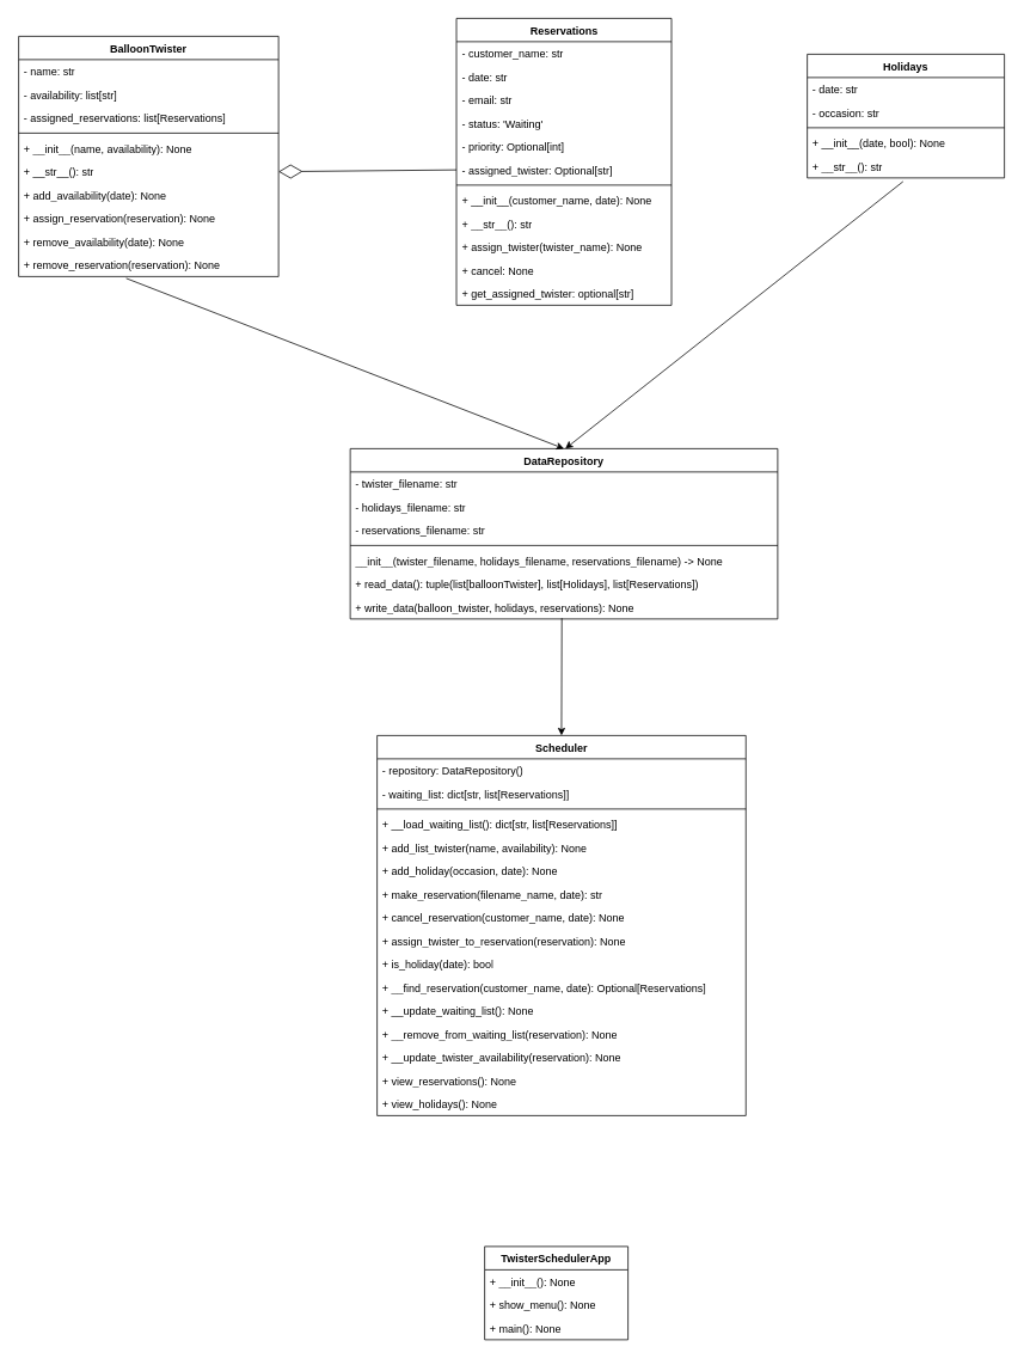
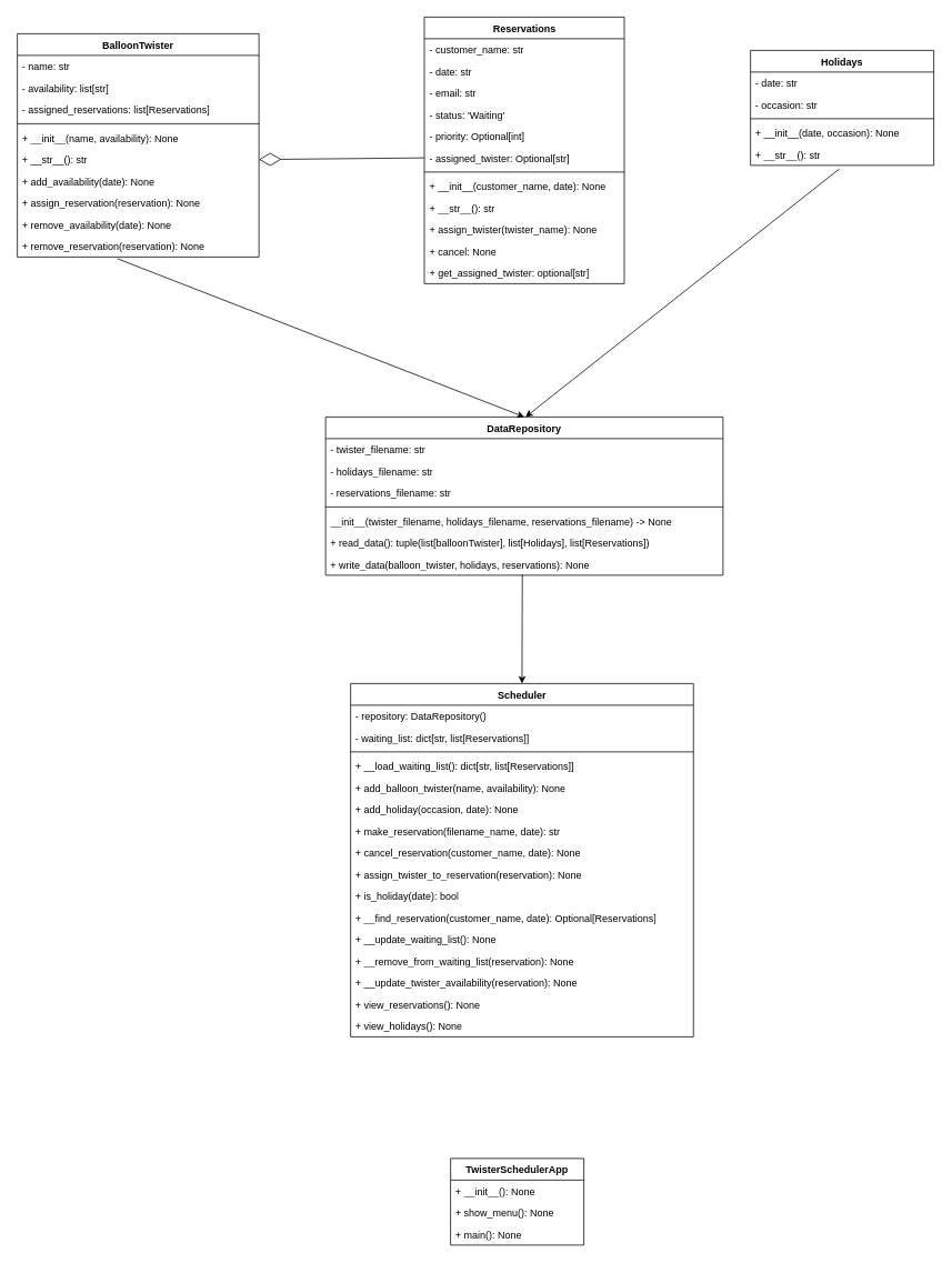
  <mxCell id="0" />
  <mxCell id="1" parent="0" />
  <mxCell id="2" value="BalloonTwister" style="swimlane;fontStyle=1;align=center;verticalAlign=top;childLayout=stackLayout;horizontal=1;startSize=26;horizontalStack=0;resizeParent=1;resizeParentMax=0;resizeLast=0;collapsible=1;marginBottom=0;whiteSpace=wrap;html=1;" parent="1" vertex="1"><mxGeometry x="20" y="40" width="290" height="268" as="geometry" /></mxCell>
  <mxCell id="3" value="- name: str&lt;div&gt;&lt;br&gt;&lt;/div&gt;" style="text;strokeColor=none;fillColor=none;align=left;verticalAlign=top;spacingLeft=4;spacingRight=4;overflow=hidden;rotatable=0;points=[[0,0.5],[1,0.5]];portConstraint=eastwest;whiteSpace=wrap;html=1;" parent="2" vertex="1"><mxGeometry y="26" width="290" height="26" as="geometry" /></mxCell>
  <mxCell id="4" value="- availability: list[str]&lt;div&gt;&lt;br&gt;&lt;/div&gt;" style="text;strokeColor=none;fillColor=none;align=left;verticalAlign=top;spacingLeft=4;spacingRight=4;overflow=hidden;rotatable=0;points=[[0,0.5],[1,0.5]];portConstraint=eastwest;whiteSpace=wrap;html=1;" parent="2" vertex="1"><mxGeometry y="52" width="290" height="26" as="geometry" /></mxCell>
  <mxCell id="5" value="- assigned_reservations: list[Reservations]" style="text;strokeColor=none;fillColor=none;align=left;verticalAlign=top;spacingLeft=4;spacingRight=4;overflow=hidden;rotatable=0;points=[[0,0.5],[1,0.5]];portConstraint=eastwest;whiteSpace=wrap;html=1;" parent="2" vertex="1"><mxGeometry y="78" width="290" height="26" as="geometry" /></mxCell>
  <mxCell id="6" value="" style="line;strokeWidth=1;fillColor=none;align=left;verticalAlign=middle;spacingTop=-1;spacingLeft=3;spacingRight=3;rotatable=0;labelPosition=right;points=[];portConstraint=eastwest;strokeColor=inherit;" parent="2" vertex="1"><mxGeometry y="104" width="290" height="8" as="geometry" /></mxCell>
  <mxCell id="7" value="+ __init__(name, availability): None" style="text;strokeColor=none;fillColor=none;align=left;verticalAlign=top;spacingLeft=4;spacingRight=4;overflow=hidden;rotatable=0;points=[[0,0.5],[1,0.5]];portConstraint=eastwest;whiteSpace=wrap;html=1;" parent="2" vertex="1"><mxGeometry y="112" width="290" height="26" as="geometry" /></mxCell>
  <mxCell id="8" value="+ __str__(): str" style="text;strokeColor=none;fillColor=none;align=left;verticalAlign=top;spacingLeft=4;spacingRight=4;overflow=hidden;rotatable=0;points=[[0,0.5],[1,0.5]];portConstraint=eastwest;whiteSpace=wrap;html=1;" parent="2" vertex="1"><mxGeometry y="138" width="290" height="26" as="geometry" /></mxCell>
  <mxCell id="9" value="+ add_availability(date): None" style="text;strokeColor=none;fillColor=none;align=left;verticalAlign=top;spacingLeft=4;spacingRight=4;overflow=hidden;rotatable=0;points=[[0,0.5],[1,0.5]];portConstraint=eastwest;whiteSpace=wrap;html=1;" parent="2" vertex="1"><mxGeometry y="164" width="290" height="26" as="geometry" /></mxCell>
  <mxCell id="10" value="+ assign_reservation(reservation): None" style="text;strokeColor=none;fillColor=none;align=left;verticalAlign=top;spacingLeft=4;spacingRight=4;overflow=hidden;rotatable=0;points=[[0,0.5],[1,0.5]];portConstraint=eastwest;whiteSpace=wrap;html=1;" parent="2" vertex="1"><mxGeometry y="190" width="290" height="26" as="geometry" /></mxCell>
  <mxCell id="11" value="+ remove_availability(date): None" style="text;strokeColor=none;fillColor=none;align=left;verticalAlign=top;spacingLeft=4;spacingRight=4;overflow=hidden;rotatable=0;points=[[0,0.5],[1,0.5]];portConstraint=eastwest;whiteSpace=wrap;html=1;" parent="2" vertex="1"><mxGeometry y="216" width="290" height="26" as="geometry" /></mxCell>
  <mxCell id="12" value="+ remove_reservation(reservation): None" style="text;strokeColor=none;fillColor=none;align=left;verticalAlign=top;spacingLeft=4;spacingRight=4;overflow=hidden;rotatable=0;points=[[0,0.5],[1,0.5]];portConstraint=eastwest;whiteSpace=wrap;html=1;" parent="2" vertex="1"><mxGeometry y="242" width="290" height="26" as="geometry" /></mxCell>
  <mxCell id="13" value="Holidays" style="swimlane;fontStyle=1;align=center;verticalAlign=top;childLayout=stackLayout;horizontal=1;startSize=26;horizontalStack=0;resizeParent=1;resizeParentMax=0;resizeLast=0;collapsible=1;marginBottom=0;whiteSpace=wrap;html=1;" parent="1" vertex="1"><mxGeometry x="900" y="60" width="220" height="138" as="geometry" /></mxCell>
  <mxCell id="14" value="- date: str" style="text;strokeColor=none;fillColor=none;align=left;verticalAlign=top;spacingLeft=4;spacingRight=4;overflow=hidden;rotatable=0;points=[[0,0.5],[1,0.5]];portConstraint=eastwest;whiteSpace=wrap;html=1;" parent="13" vertex="1"><mxGeometry y="26" width="220" height="26" as="geometry" /></mxCell>
  <mxCell id="15" value="- occasion: str" style="text;strokeColor=none;fillColor=none;align=left;verticalAlign=top;spacingLeft=4;spacingRight=4;overflow=hidden;rotatable=0;points=[[0,0.5],[1,0.5]];portConstraint=eastwest;whiteSpace=wrap;html=1;" parent="13" vertex="1"><mxGeometry y="52" width="220" height="26" as="geometry" /></mxCell>
  <mxCell id="16" value="" style="line;strokeWidth=1;fillColor=none;align=left;verticalAlign=middle;spacingTop=-1;spacingLeft=3;spacingRight=3;rotatable=0;labelPosition=right;points=[];portConstraint=eastwest;strokeColor=inherit;" parent="13" vertex="1"><mxGeometry y="78" width="220" height="8" as="geometry" /></mxCell>
- <mxCell id="17" value="+ __init__(date, bool): None" style="text;strokeColor=none;fillColor=none;align=left;verticalAlign=top;spacingLeft=4;spacingRight=4;overflow=hidden;rotatable=0;points=[[0,0.5],[1,0.5]];portConstraint=eastwest;whiteSpace=wrap;html=1;" parent="13" vertex="1"><mxGeometry y="86" width="220" height="26" as="geometry" /></mxCell>
+ <mxCell id="17" value="+ __init__(date, occasion): None" style="text;strokeColor=none;fillColor=none;align=left;verticalAlign=top;spacingLeft=4;spacingRight=4;overflow=hidden;rotatable=0;points=[[0,0.5],[1,0.5]];portConstraint=eastwest;whiteSpace=wrap;html=1;" parent="13" vertex="1"><mxGeometry y="86" width="220" height="26" as="geometry" /></mxCell>
  <mxCell id="18" value="+ __str__(): str" style="text;strokeColor=none;fillColor=none;align=left;verticalAlign=top;spacingLeft=4;spacingRight=4;overflow=hidden;rotatable=0;points=[[0,0.5],[1,0.5]];portConstraint=eastwest;whiteSpace=wrap;html=1;" parent="13" vertex="1"><mxGeometry y="112" width="220" height="26" as="geometry" /></mxCell>
  <mxCell id="19" value="Reservations" style="swimlane;fontStyle=1;align=center;verticalAlign=top;childLayout=stackLayout;horizontal=1;startSize=26;horizontalStack=0;resizeParent=1;resizeParentMax=0;resizeLast=0;collapsible=1;marginBottom=0;whiteSpace=wrap;html=1;" parent="1" vertex="1"><mxGeometry x="508.5" y="20" width="240" height="320" as="geometry" /></mxCell>
  <mxCell id="20" value="- customer_name: str" style="text;strokeColor=none;fillColor=none;align=left;verticalAlign=top;spacingLeft=4;spacingRight=4;overflow=hidden;rotatable=0;points=[[0,0.5],[1,0.5]];portConstraint=eastwest;whiteSpace=wrap;html=1;" parent="19" vertex="1"><mxGeometry y="26" width="240" height="26" as="geometry" /></mxCell>
  <mxCell id="21" value="- date: str" style="text;strokeColor=none;fillColor=none;align=left;verticalAlign=top;spacingLeft=4;spacingRight=4;overflow=hidden;rotatable=0;points=[[0,0.5],[1,0.5]];portConstraint=eastwest;whiteSpace=wrap;html=1;" vertex="1" parent="19"><mxGeometry y="52" width="240" height="26" as="geometry" /></mxCell>
  <mxCell id="22" value="- email: str" style="text;strokeColor=none;fillColor=none;align=left;verticalAlign=top;spacingLeft=4;spacingRight=4;overflow=hidden;rotatable=0;points=[[0,0.5],[1,0.5]];portConstraint=eastwest;whiteSpace=wrap;html=1;" parent="19" vertex="1"><mxGeometry y="78" width="240" height="26" as="geometry" /></mxCell>
  <mxCell id="23" value="- status: 'Waiting'" style="text;strokeColor=none;fillColor=none;align=left;verticalAlign=top;spacingLeft=4;spacingRight=4;overflow=hidden;rotatable=0;points=[[0,0.5],[1,0.5]];portConstraint=eastwest;whiteSpace=wrap;html=1;" parent="19" vertex="1"><mxGeometry y="104" width="240" height="26" as="geometry" /></mxCell>
  <mxCell id="24" value="- priority: Optional[int]" style="text;strokeColor=none;fillColor=none;align=left;verticalAlign=top;spacingLeft=4;spacingRight=4;overflow=hidden;rotatable=0;points=[[0,0.5],[1,0.5]];portConstraint=eastwest;whiteSpace=wrap;html=1;" parent="19" vertex="1"><mxGeometry y="130" width="240" height="26" as="geometry" /></mxCell>
  <mxCell id="25" value="- assigned_twister: Optional[str]" style="text;strokeColor=none;fillColor=none;align=left;verticalAlign=top;spacingLeft=4;spacingRight=4;overflow=hidden;rotatable=0;points=[[0,0.5],[1,0.5]];portConstraint=eastwest;whiteSpace=wrap;html=1;" parent="19" vertex="1"><mxGeometry y="156" width="240" height="26" as="geometry" /></mxCell>
  <mxCell id="26" value="" style="line;strokeWidth=1;fillColor=none;align=left;verticalAlign=middle;spacingTop=-1;spacingLeft=3;spacingRight=3;rotatable=0;labelPosition=right;points=[];portConstraint=eastwest;strokeColor=inherit;" parent="19" vertex="1"><mxGeometry y="182" width="240" height="8" as="geometry" /></mxCell>
  <mxCell id="27" value="+ __init__(customer_name, date): None" style="text;strokeColor=none;fillColor=none;align=left;verticalAlign=top;spacingLeft=4;spacingRight=4;overflow=hidden;rotatable=0;points=[[0,0.5],[1,0.5]];portConstraint=eastwest;whiteSpace=wrap;html=1;" parent="19" vertex="1"><mxGeometry y="190" width="240" height="26" as="geometry" /></mxCell>
  <mxCell id="28" value="+ __str__(): str" style="text;strokeColor=none;fillColor=none;align=left;verticalAlign=top;spacingLeft=4;spacingRight=4;overflow=hidden;rotatable=0;points=[[0,0.5],[1,0.5]];portConstraint=eastwest;whiteSpace=wrap;html=1;" parent="19" vertex="1"><mxGeometry y="216" width="240" height="26" as="geometry" /></mxCell>
  <mxCell id="29" value="+ assign_twister(twister_name): None" style="text;strokeColor=none;fillColor=none;align=left;verticalAlign=top;spacingLeft=4;spacingRight=4;overflow=hidden;rotatable=0;points=[[0,0.5],[1,0.5]];portConstraint=eastwest;whiteSpace=wrap;html=1;" parent="19" vertex="1"><mxGeometry y="242" width="240" height="26" as="geometry" /></mxCell>
  <mxCell id="30" value="+ cancel: None" style="text;strokeColor=none;fillColor=none;align=left;verticalAlign=top;spacingLeft=4;spacingRight=4;overflow=hidden;rotatable=0;points=[[0,0.5],[1,0.5]];portConstraint=eastwest;whiteSpace=wrap;html=1;" parent="19" vertex="1"><mxGeometry y="268" width="240" height="26" as="geometry" /></mxCell>
  <mxCell id="31" value="+ get_assigned_twister: optional[str]" style="text;strokeColor=none;fillColor=none;align=left;verticalAlign=top;spacingLeft=4;spacingRight=4;overflow=hidden;rotatable=0;points=[[0,0.5],[1,0.5]];portConstraint=eastwest;whiteSpace=wrap;html=1;" parent="19" vertex="1"><mxGeometry y="294" width="240" height="26" as="geometry" /></mxCell>
  <mxCell id="32" value="Scheduler" style="swimlane;fontStyle=1;align=center;verticalAlign=top;childLayout=stackLayout;horizontal=1;startSize=26;horizontalStack=0;resizeParent=1;resizeParentMax=0;resizeLast=0;collapsible=1;marginBottom=0;whiteSpace=wrap;html=1;" parent="1" vertex="1"><mxGeometry x="420" y="820" width="411.5" height="424" as="geometry" /></mxCell>
  <mxCell id="33" value="&lt;span style=&quot;background-color: rgb(255, 255, 255);&quot;&gt;- repository: DataRepository()&lt;/span&gt;" style="text;strokeColor=none;fillColor=none;align=left;verticalAlign=top;spacingLeft=4;spacingRight=4;overflow=hidden;rotatable=0;points=[[0,0.5],[1,0.5]];portConstraint=eastwest;whiteSpace=wrap;html=1;" parent="32" vertex="1"><mxGeometry y="26" width="411.5" height="26" as="geometry" /></mxCell>
  <mxCell id="34" value="&lt;span style=&quot;background-color: rgb(255, 255, 255);&quot;&gt;- waiting_list: dict[str, list[Reservations]]&lt;/span&gt;" style="text;strokeColor=none;fillColor=none;align=left;verticalAlign=top;spacingLeft=4;spacingRight=4;overflow=hidden;rotatable=0;points=[[0,0.5],[1,0.5]];portConstraint=eastwest;whiteSpace=wrap;html=1;" parent="32" vertex="1"><mxGeometry y="52" width="411.5" height="26" as="geometry" /></mxCell>
  <mxCell id="35" value="" style="line;strokeWidth=1;fillColor=none;align=left;verticalAlign=middle;spacingTop=-1;spacingLeft=3;spacingRight=3;rotatable=0;labelPosition=right;points=[];portConstraint=eastwest;strokeColor=inherit;" parent="32" vertex="1"><mxGeometry y="78" width="411.5" height="8" as="geometry" /></mxCell>
  <mxCell id="36" value="+ __load_waiting_list(): dict[str, list[Reservations]]" style="text;strokeColor=none;fillColor=none;align=left;verticalAlign=top;spacingLeft=4;spacingRight=4;overflow=hidden;rotatable=0;points=[[0,0.5],[1,0.5]];portConstraint=eastwest;whiteSpace=wrap;html=1;" parent="32" vertex="1"><mxGeometry y="86" width="411.5" height="26" as="geometry" /></mxCell>
- <mxCell id="37" value="+ add_list_twister(name, availability): None" style="text;strokeColor=none;fillColor=none;align=left;verticalAlign=top;spacingLeft=4;spacingRight=4;overflow=hidden;rotatable=0;points=[[0,0.5],[1,0.5]];portConstraint=eastwest;whiteSpace=wrap;html=1;" parent="32" vertex="1"><mxGeometry y="112" width="411.5" height="26" as="geometry" /></mxCell>
+ <mxCell id="37" value="+ add_balloon_twister(name, availability): None" style="text;strokeColor=none;fillColor=none;align=left;verticalAlign=top;spacingLeft=4;spacingRight=4;overflow=hidden;rotatable=0;points=[[0,0.5],[1,0.5]];portConstraint=eastwest;whiteSpace=wrap;html=1;" parent="32" vertex="1"><mxGeometry y="112" width="411.5" height="26" as="geometry" /></mxCell>
  <mxCell id="38" value="+ add_holiday(occasion, date): None" style="text;strokeColor=none;fillColor=none;align=left;verticalAlign=top;spacingLeft=4;spacingRight=4;overflow=hidden;rotatable=0;points=[[0,0.5],[1,0.5]];portConstraint=eastwest;whiteSpace=wrap;html=1;" parent="32" vertex="1"><mxGeometry y="138" width="411.5" height="26" as="geometry" /></mxCell>
  <mxCell id="39" value="+ make_reservation(filename_name, date): str" style="text;strokeColor=none;fillColor=none;align=left;verticalAlign=top;spacingLeft=4;spacingRight=4;overflow=hidden;rotatable=0;points=[[0,0.5],[1,0.5]];portConstraint=eastwest;whiteSpace=wrap;html=1;" parent="32" vertex="1"><mxGeometry y="164" width="411.5" height="26" as="geometry" /></mxCell>
  <mxCell id="40" value="+ cancel_reservation(customer_name, date): None" style="text;strokeColor=none;fillColor=none;align=left;verticalAlign=top;spacingLeft=4;spacingRight=4;overflow=hidden;rotatable=0;points=[[0,0.5],[1,0.5]];portConstraint=eastwest;whiteSpace=wrap;html=1;" parent="32" vertex="1"><mxGeometry y="190" width="411.5" height="26" as="geometry" /></mxCell>
  <mxCell id="41" value="+ assign_twister_to_reservation(reservation): None" style="text;strokeColor=none;fillColor=none;align=left;verticalAlign=top;spacingLeft=4;spacingRight=4;overflow=hidden;rotatable=0;points=[[0,0.5],[1,0.5]];portConstraint=eastwest;whiteSpace=wrap;html=1;" parent="32" vertex="1"><mxGeometry y="216" width="411.5" height="26" as="geometry" /></mxCell>
  <mxCell id="42" value="+ is_holiday(date): bool" style="text;strokeColor=none;fillColor=none;align=left;verticalAlign=top;spacingLeft=4;spacingRight=4;overflow=hidden;rotatable=0;points=[[0,0.5],[1,0.5]];portConstraint=eastwest;whiteSpace=wrap;html=1;" parent="32" vertex="1"><mxGeometry y="242" width="411.5" height="26" as="geometry" /></mxCell>
  <mxCell id="43" value="+ __find_reservation(customer_name, date): Optional[Reservations]" style="text;strokeColor=none;fillColor=none;align=left;verticalAlign=top;spacingLeft=4;spacingRight=4;overflow=hidden;rotatable=0;points=[[0,0.5],[1,0.5]];portConstraint=eastwest;whiteSpace=wrap;html=1;" parent="32" vertex="1"><mxGeometry y="268" width="411.5" height="26" as="geometry" /></mxCell>
  <mxCell id="44" value="+ __update_waiting_list(): None" style="text;strokeColor=none;fillColor=none;align=left;verticalAlign=top;spacingLeft=4;spacingRight=4;overflow=hidden;rotatable=0;points=[[0,0.5],[1,0.5]];portConstraint=eastwest;whiteSpace=wrap;html=1;" parent="32" vertex="1"><mxGeometry y="294" width="411.5" height="26" as="geometry" /></mxCell>
  <mxCell id="45" value="+ __remove_from_waiting_list(reservation): None" style="text;strokeColor=none;fillColor=none;align=left;verticalAlign=top;spacingLeft=4;spacingRight=4;overflow=hidden;rotatable=0;points=[[0,0.5],[1,0.5]];portConstraint=eastwest;whiteSpace=wrap;html=1;" parent="32" vertex="1"><mxGeometry y="320" width="411.5" height="26" as="geometry" /></mxCell>
  <mxCell id="46" value="+ __update_twister_availability(reservation): None" style="text;strokeColor=none;fillColor=none;align=left;verticalAlign=top;spacingLeft=4;spacingRight=4;overflow=hidden;rotatable=0;points=[[0,0.5],[1,0.5]];portConstraint=eastwest;whiteSpace=wrap;html=1;" parent="32" vertex="1"><mxGeometry y="346" width="411.5" height="26" as="geometry" /></mxCell>
  <mxCell id="47" value="+ view_reservations(): None" style="text;strokeColor=none;fillColor=none;align=left;verticalAlign=top;spacingLeft=4;spacingRight=4;overflow=hidden;rotatable=0;points=[[0,0.5],[1,0.5]];portConstraint=eastwest;whiteSpace=wrap;html=1;" parent="32" vertex="1"><mxGeometry y="372" width="411.5" height="26" as="geometry" /></mxCell>
  <mxCell id="48" value="+ view_holidays(): None" style="text;strokeColor=none;fillColor=none;align=left;verticalAlign=top;spacingLeft=4;spacingRight=4;overflow=hidden;rotatable=0;points=[[0,0.5],[1,0.5]];portConstraint=eastwest;whiteSpace=wrap;html=1;" parent="32" vertex="1"><mxGeometry y="398" width="411.5" height="26" as="geometry" /></mxCell>
  <mxCell id="49" value="DataRepository" style="swimlane;fontStyle=1;align=center;verticalAlign=top;childLayout=stackLayout;horizontal=1;startSize=26;horizontalStack=0;resizeParent=1;resizeParentMax=0;resizeLast=0;collapsible=1;marginBottom=0;whiteSpace=wrap;html=1;" parent="1" vertex="1"><mxGeometry x="390" y="500" width="477" height="190" as="geometry" /></mxCell>
  <mxCell id="50" value="- twister_filename: str" style="text;strokeColor=none;fillColor=none;align=left;verticalAlign=top;spacingLeft=4;spacingRight=4;overflow=hidden;rotatable=0;points=[[0,0.5],[1,0.5]];portConstraint=eastwest;whiteSpace=wrap;html=1;" parent="49" vertex="1"><mxGeometry y="26" width="477" height="26" as="geometry" /></mxCell>
  <mxCell id="51" value="- holidays_filename: str" style="text;strokeColor=none;fillColor=none;align=left;verticalAlign=top;spacingLeft=4;spacingRight=4;overflow=hidden;rotatable=0;points=[[0,0.5],[1,0.5]];portConstraint=eastwest;whiteSpace=wrap;html=1;" parent="49" vertex="1"><mxGeometry y="52" width="477" height="26" as="geometry" /></mxCell>
  <mxCell id="52" value="- reservations_filename: str" style="text;strokeColor=none;fillColor=none;align=left;verticalAlign=top;spacingLeft=4;spacingRight=4;overflow=hidden;rotatable=0;points=[[0,0.5],[1,0.5]];portConstraint=eastwest;whiteSpace=wrap;html=1;" parent="49" vertex="1"><mxGeometry y="78" width="477" height="26" as="geometry" /></mxCell>
  <mxCell id="53" value="" style="line;strokeWidth=1;fillColor=none;align=left;verticalAlign=middle;spacingTop=-1;spacingLeft=3;spacingRight=3;rotatable=0;labelPosition=right;points=[];portConstraint=eastwest;strokeColor=inherit;" parent="49" vertex="1"><mxGeometry y="104" width="477" height="8" as="geometry" /></mxCell>
  <mxCell id="54" value="__init__(twister_filename, holidays_filename, reservations_filename) -&amp;gt; None" style="text;strokeColor=none;fillColor=none;align=left;verticalAlign=top;spacingLeft=4;spacingRight=4;overflow=hidden;rotatable=0;points=[[0,0.5],[1,0.5]];portConstraint=eastwest;whiteSpace=wrap;html=1;" parent="49" vertex="1"><mxGeometry y="112" width="477" height="26" as="geometry" /></mxCell>
  <mxCell id="55" value="+ read_data(): tuple(list[balloonTwister], list[Holidays], list[Reservations])" style="text;strokeColor=none;fillColor=none;align=left;verticalAlign=top;spacingLeft=4;spacingRight=4;overflow=hidden;rotatable=0;points=[[0,0.5],[1,0.5]];portConstraint=eastwest;whiteSpace=wrap;html=1;" parent="49" vertex="1"><mxGeometry y="138" width="477" height="26" as="geometry" /></mxCell>
  <mxCell id="56" value="+ write_data(balloon_twister, holidays, reservations): None" style="text;strokeColor=none;fillColor=none;align=left;verticalAlign=top;spacingLeft=4;spacingRight=4;overflow=hidden;rotatable=0;points=[[0,0.5],[1,0.5]];portConstraint=eastwest;whiteSpace=wrap;html=1;" parent="49" vertex="1"><mxGeometry y="164" width="477" height="26" as="geometry" /></mxCell>
  <mxCell id="57" value="" style="endArrow=diamondThin;endFill=0;endSize=24;html=1;rounded=0;entryX=1;entryY=0.5;entryDx=0;entryDy=0;exitX=0;exitY=0.5;exitDx=0;exitDy=0;" parent="1" source="25" target="8" edge="1"><mxGeometry width="160" relative="1" as="geometry"><mxPoint x="460" y="320" as="sourcePoint" /><mxPoint x="620" y="320" as="targetPoint" /></mxGeometry></mxCell>
  <mxCell id="58" value="" style="endArrow=classic;html=1;rounded=0;entryX=0.5;entryY=0;entryDx=0;entryDy=0;" parent="1" target="49" edge="1"><mxGeometry width="50" height="50" relative="1" as="geometry"><mxPoint x="140" y="310" as="sourcePoint" /><mxPoint x="570" y="300" as="targetPoint" /></mxGeometry></mxCell>
  <mxCell id="59" value="" style="endArrow=classic;html=1;rounded=0;exitX=0.486;exitY=1.154;exitDx=0;exitDy=0;exitPerimeter=0;" parent="1" source="18" edge="1"><mxGeometry width="50" height="50" relative="1" as="geometry"><mxPoint x="520" y="350" as="sourcePoint" /><mxPoint x="630" y="500" as="targetPoint" /></mxGeometry></mxCell>
  <mxCell id="60" value="TwisterSchedulerApp" style="swimlane;fontStyle=1;align=center;verticalAlign=top;childLayout=stackLayout;horizontal=1;startSize=26;horizontalStack=0;resizeParent=1;resizeParentMax=0;resizeLast=0;collapsible=1;marginBottom=0;whiteSpace=wrap;html=1;" parent="1" vertex="1"><mxGeometry x="540" y="1390" width="160" height="104" as="geometry" /></mxCell>
  <mxCell id="61" value="+ __init__(): None" style="text;strokeColor=none;fillColor=none;align=left;verticalAlign=top;spacingLeft=4;spacingRight=4;overflow=hidden;rotatable=0;points=[[0,0.5],[1,0.5]];portConstraint=eastwest;whiteSpace=wrap;html=1;" parent="60" vertex="1"><mxGeometry y="26" width="160" height="26" as="geometry" /></mxCell>
  <mxCell id="62" value="+ show_menu(): None" style="text;strokeColor=none;fillColor=none;align=left;verticalAlign=top;spacingLeft=4;spacingRight=4;overflow=hidden;rotatable=0;points=[[0,0.5],[1,0.5]];portConstraint=eastwest;whiteSpace=wrap;html=1;" parent="60" vertex="1"><mxGeometry y="52" width="160" height="26" as="geometry" /></mxCell>
  <mxCell id="63" value="+ main(): None" style="text;strokeColor=none;fillColor=none;align=left;verticalAlign=top;spacingLeft=4;spacingRight=4;overflow=hidden;rotatable=0;points=[[0,0.5],[1,0.5]];portConstraint=eastwest;whiteSpace=wrap;html=1;" parent="60" vertex="1"><mxGeometry y="78" width="160" height="26" as="geometry" /></mxCell>
  <mxCell id="64" value="" style="endArrow=classic;html=1;rounded=0;exitX=0.495;exitY=0.962;exitDx=0;exitDy=0;exitPerimeter=0;entryX=0.5;entryY=0;entryDx=0;entryDy=0;" parent="1" source="56" target="32" edge="1"><mxGeometry width="50" height="50" relative="1" as="geometry"><mxPoint x="520" y="830" as="sourcePoint" /><mxPoint x="570" y="780" as="targetPoint" /></mxGeometry></mxCell>
